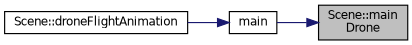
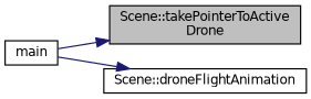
  digraph {
    rankdir=RL
    node [color=black fillcolor=white fontname=Helvetica fontsize=10 shape=record style=filled]
    edge [color=midnightblue dir=back fontname=Helvetica fontsize=10 labelfontname=Helvetica labelfontsize=10 style=solid]
-   n1 [fillcolor=grey75 fontcolor=black height=0.2 label="Scene::main\lDrone" width=0.4]
+   n1 [fillcolor=grey75 fontcolor=black height=0.2 label="Scene::takePointerToActive\lDrone" width=0.4]
    n2 [height=0.2 label=main width=0.4]
    n3 [height=0.2 label="Scene::droneFlightAnimation" width=0.4]
    n1 -> n2
-   n2 -> n3
+   n3 -> n2
  }
